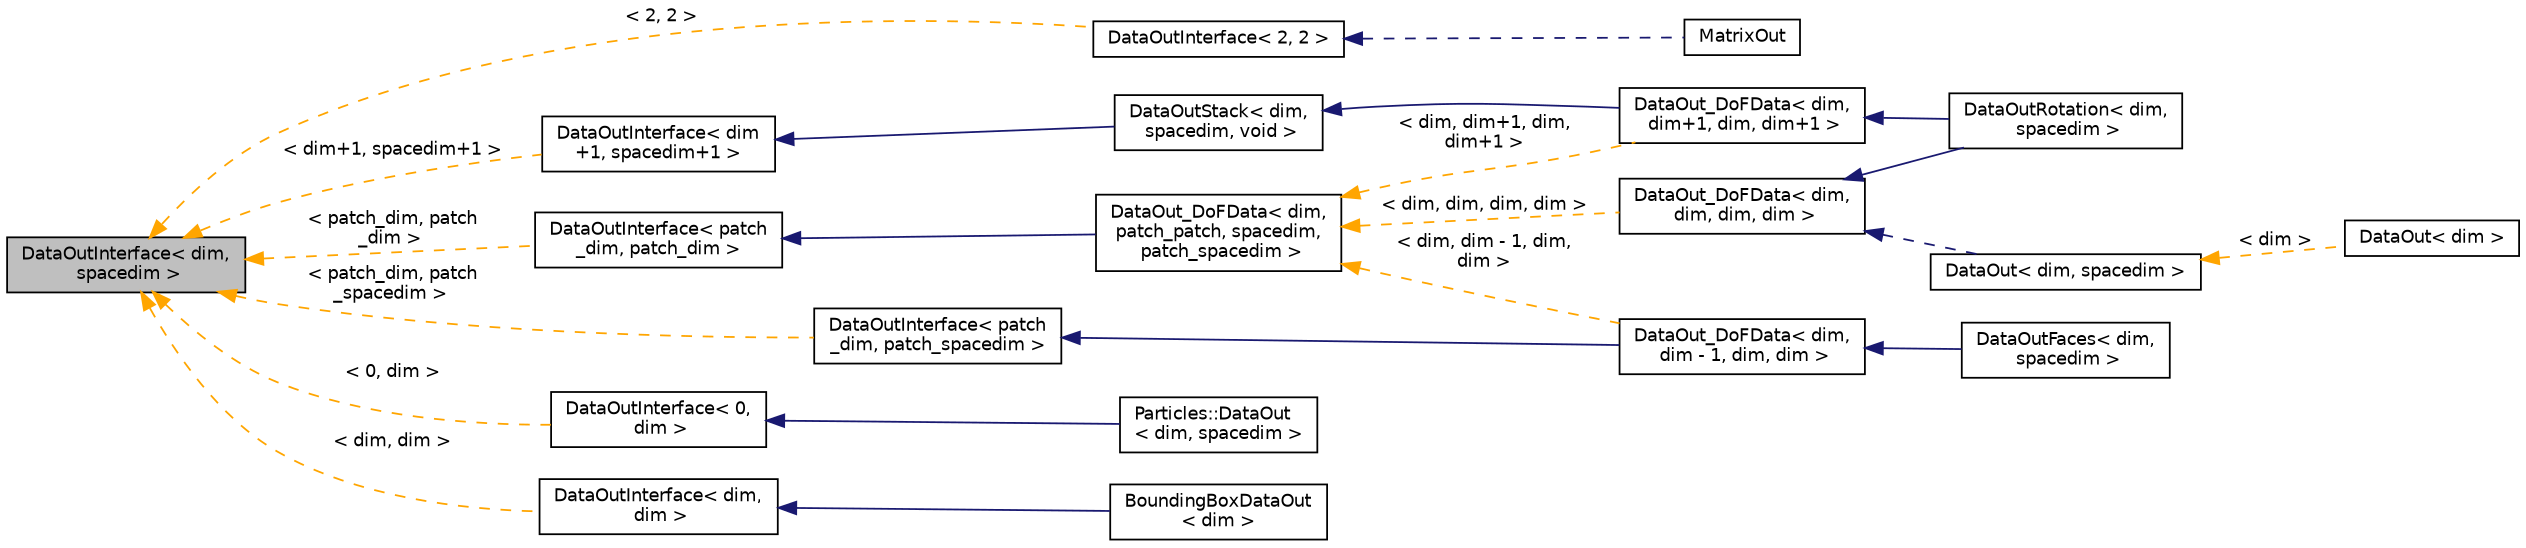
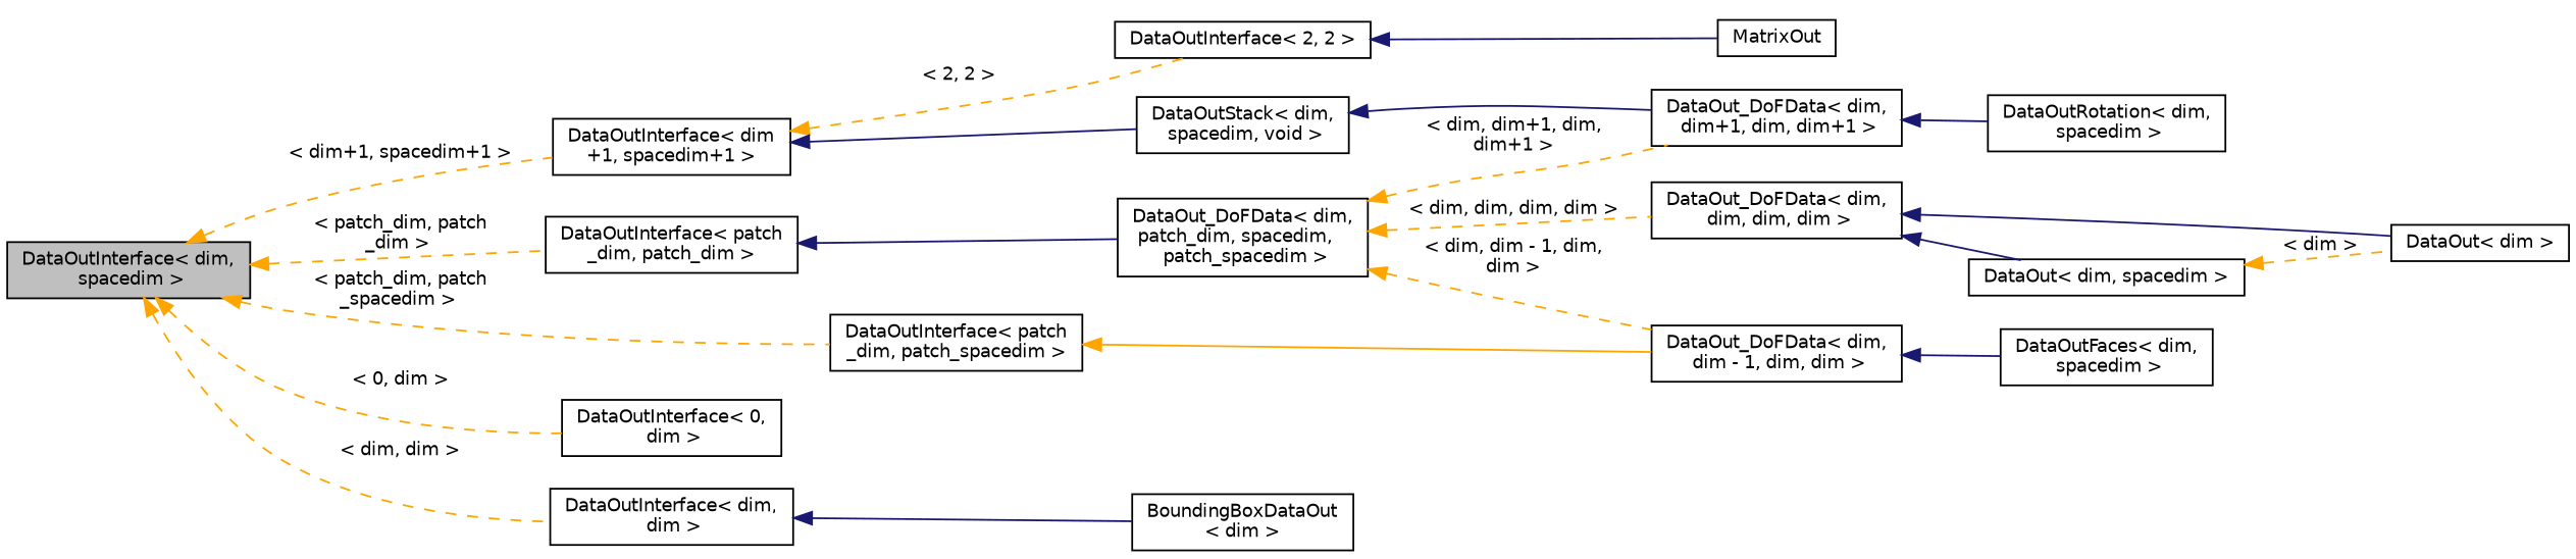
  digraph {
    rankdir=LR
    node [color=black fillcolor=white fontname=Helvetica fontsize=10 shape=record style=filled]
    edge [color=midnightblue dir=back fontname=Helvetica fontsize=10 labelfontname=Helvetica labelfontsize=10 style=solid]
    n1 [fillcolor=grey75 fontcolor=black height=0.2 label="DataOutInterface\< dim,\l spacedim \>" width=0.4]
    n2 [height=0.2 label="DataOutInterface\< 2, 2 \>" width=0.4]
    n3 [height=0.2 label="DataOutInterface\< patch\l_dim, patch_spacedim \>" width=0.4]
    n4 [height=0.2 label="DataOutInterface\< dim\l+1, spacedim+1 \>" width=0.4]
    n5 [height=0.2 label="DataOutInterface\< 0,\l dim \>" width=0.4]
    n6 [height=0.2 label="DataOutInterface\< patch\l_dim, patch_dim \>" width=0.4]
    n7 [height=0.2 label="DataOutInterface\< dim,\l dim \>" width=0.4]
    n8 [height=0.2 label=MatrixOut width=0.4]
    n9 [height=0.2 label="DataOut_DoFData\< dim,\l dim - 1, dim, dim \>" width=0.4]
    n10 [height=0.2 label="DataOutStack\< dim,\l spacedim, void \>" width=0.4]
-   n11 [height=0.2 label="Particles::DataOut\l\< dim, spacedim \>" width=0.4]
-   n12 [height=0.2 label="DataOut_DoFData\< dim,\l patch_patch, spacedim,\l patch_spacedim \>" width=0.4]
+   n12 [height=0.2 label="DataOut_DoFData\< dim,\l patch_dim, spacedim,\l patch_spacedim \>" width=0.4]
    n13 [height=0.2 label="BoundingBoxDataOut\l\< dim \>" width=0.4]
    n14 [height=0.2 label="DataOutFaces\< dim,\l spacedim \>" width=0.4]
    n15 [height=0.2 label="DataOut_DoFData\< dim,\l dim+1, dim, dim+1 \>" width=0.4]
    n16 [height=0.2 label="DataOutRotation\< dim,\l spacedim \>" width=0.4]
    n17 [height=0.2 label="DataOut_DoFData\< dim,\l dim, dim, dim \>" width=0.4]
    n18 [height=0.2 label="DataOut\< dim, spacedim \>" width=0.4]
    n19 [height=0.2 label="DataOut\< dim \>" width=0.4]
-   n1 -> n2 [color=orange label=" \< 2, 2 \>" style=dashed]
+   n4 -> n2 [color=orange label=" \< 2, 2 \>" style=dashed]
    n1 -> n3 [color=orange label=" \< patch_dim, patch\l_spacedim \>" style=dashed]
    n1 -> n4 [color=orange label=" \< dim+1, spacedim+1 \>" style=dashed]
    n1 -> n5 [color=orange label=" \< 0, dim \>" style=dashed]
    n1 -> n6 [color=orange label=" \< patch_dim, patch\l_dim \>" style=dashed]
    n1 -> n7 [color=orange label=" \< dim, dim \>" style=dashed]
-   n2 -> n8 [style=dashed]
-   n3 -> n9
+   n2 -> n8
+   n3 -> n9 [color=orange]
    n4 -> n10
-   n5 -> n11
    n6 -> n12
    n7 -> n13
    n9 -> n14
    n10 -> n15
    n12 -> n9 [color=orange label=" \< dim, dim - 1, dim,\l dim \>" style=dashed]
    n12 -> n15 [color=orange label=" \< dim, dim+1, dim,\l dim+1 \>" style=dashed]
    n12 -> n17 [color=orange label=" \< dim, dim, dim, dim \>" style=dashed]
    n15 -> n16
-   n17 -> n18 [style=dashed]
-   n17 -> n16
+   n17 -> n18
+   n17 -> n19
    n18 -> n19 [color=orange label=" \< dim \>" style=dashed]
  }
